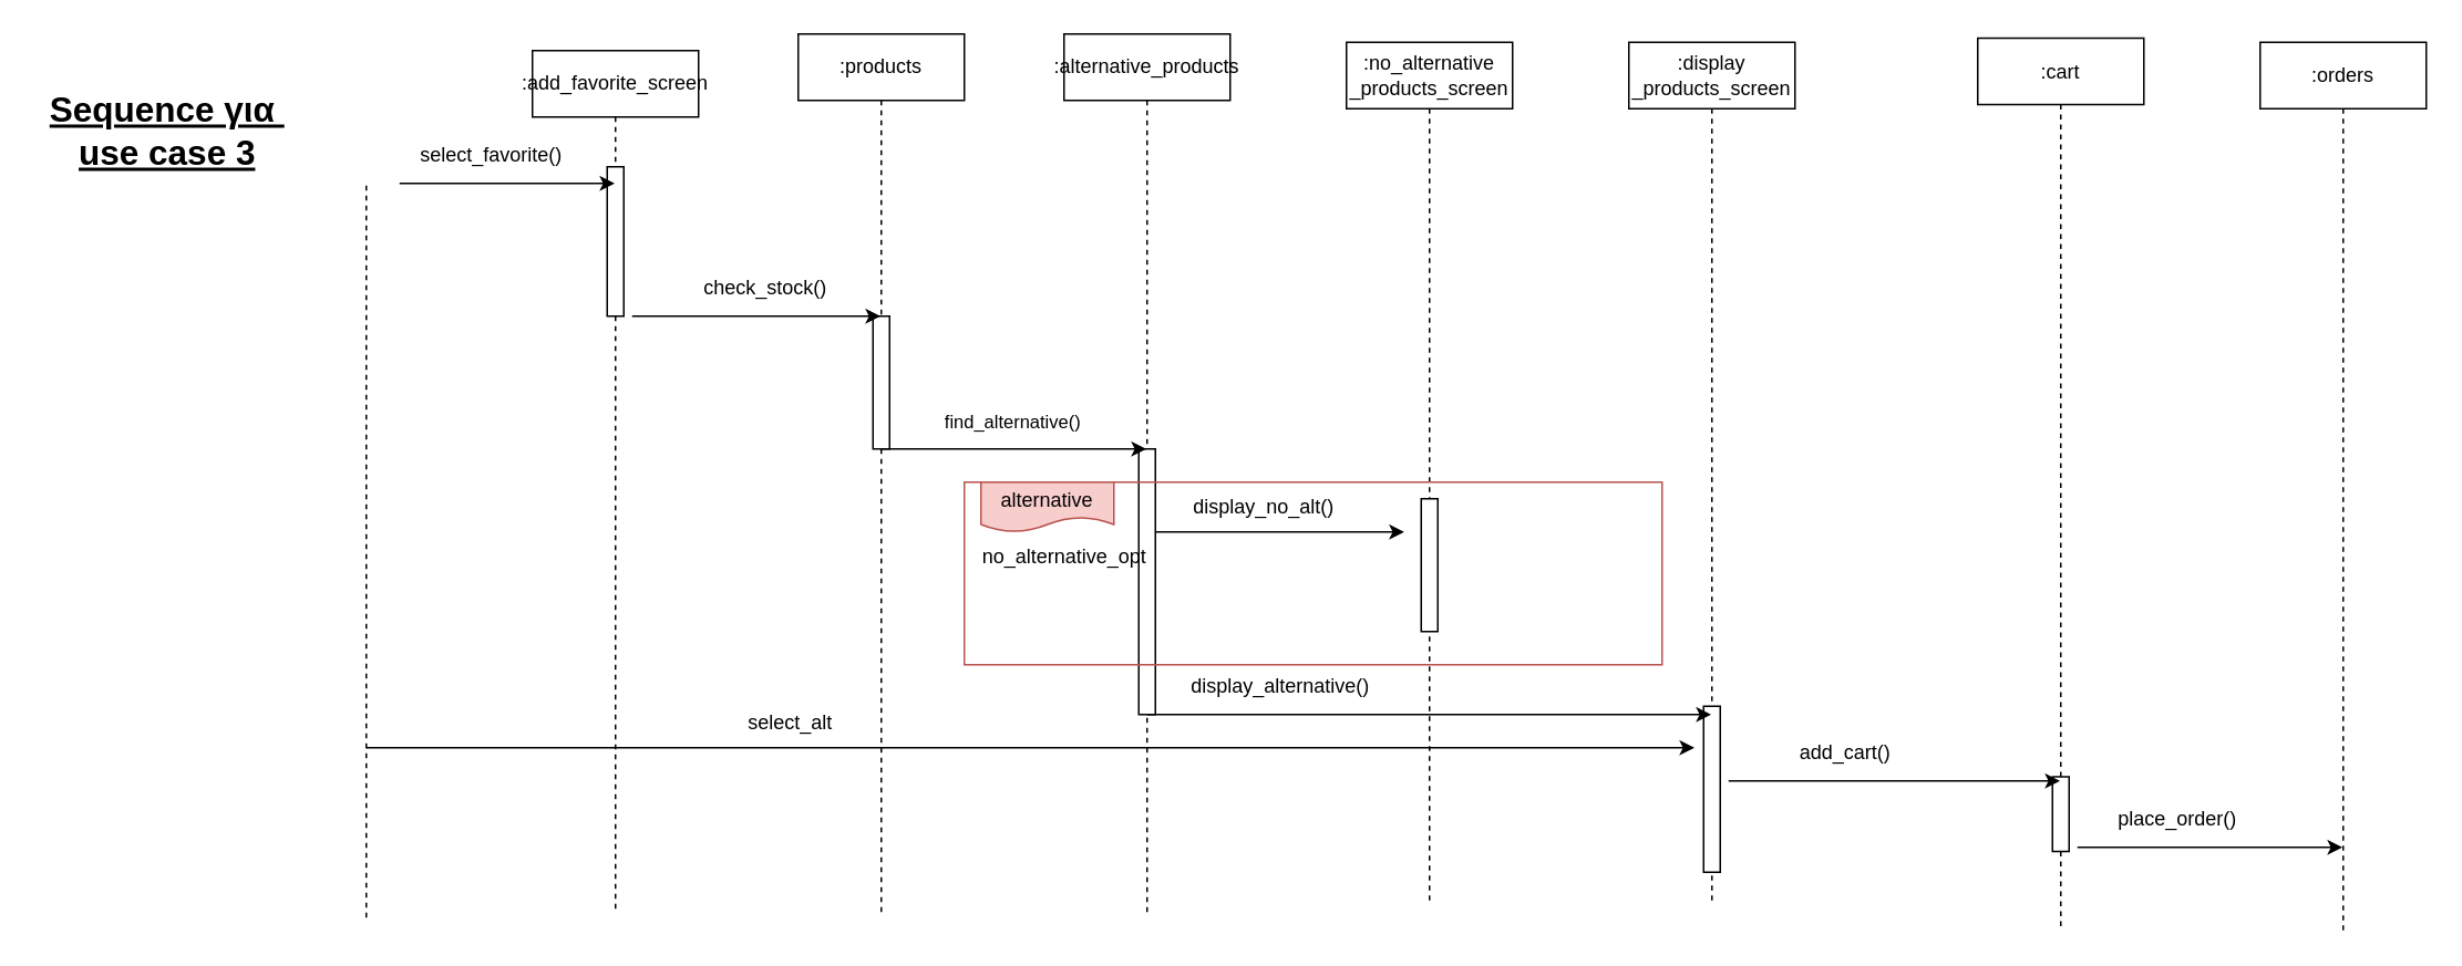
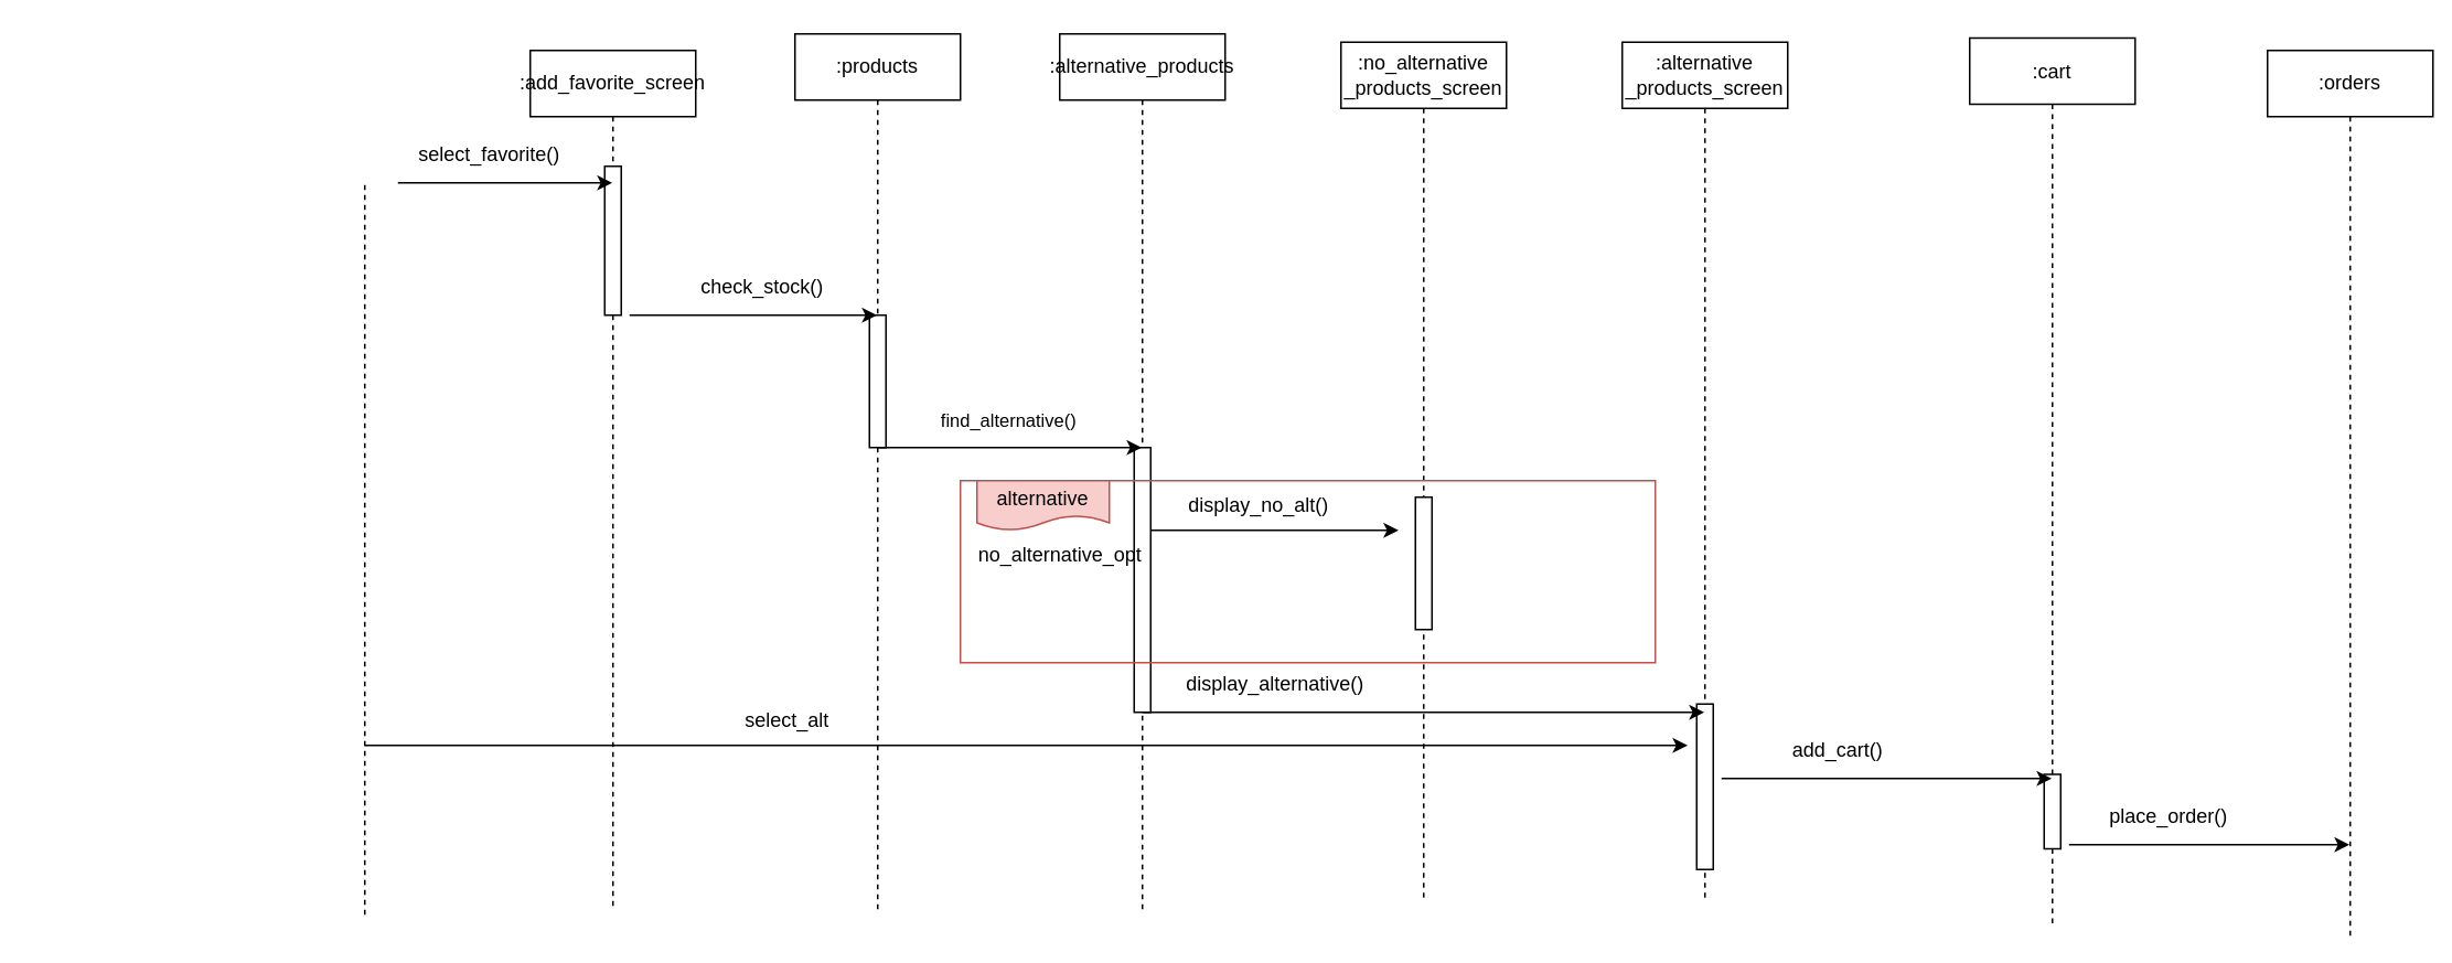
  <mxCell id="0" />
  <mxCell id="1" parent="0" />
  <mxCell id="2" value=":add_favorite_screen" style="shape=umlLifeline;perimeter=lifelinePerimeter;whiteSpace=wrap;html=1;container=0;dropTarget=0;collapsible=0;recursiveResize=0;outlineConnect=0;portConstraint=eastwest;newEdgeStyle={&quot;edgeStyle&quot;:&quot;elbowEdgeStyle&quot;,&quot;elbow&quot;:&quot;vertical&quot;,&quot;curved&quot;:0,&quot;rounded&quot;:0};" vertex="1" parent="1"><mxGeometry x="320" y="30" width="100" height="520" as="geometry" /></mxCell>
  <mxCell id="3" value="" style="html=1;points=[];perimeter=orthogonalPerimeter;outlineConnect=0;targetShapes=umlLifeline;portConstraint=eastwest;newEdgeStyle={&quot;edgeStyle&quot;:&quot;elbowEdgeStyle&quot;,&quot;elbow&quot;:&quot;vertical&quot;,&quot;curved&quot;:0,&quot;rounded&quot;:0};" vertex="1" parent="2"><mxGeometry x="45" y="70" width="10" height="90" as="geometry" /></mxCell>
  <mxCell id="4" value=":products" style="shape=umlLifeline;perimeter=lifelinePerimeter;whiteSpace=wrap;html=1;container=0;dropTarget=0;collapsible=0;recursiveResize=0;outlineConnect=0;portConstraint=eastwest;newEdgeStyle={&quot;edgeStyle&quot;:&quot;elbowEdgeStyle&quot;,&quot;elbow&quot;:&quot;vertical&quot;,&quot;curved&quot;:0,&quot;rounded&quot;:0};" vertex="1" parent="1"><mxGeometry x="480" y="20" width="100" height="530" as="geometry" /></mxCell>
  <mxCell id="5" value="" style="html=1;points=[];perimeter=orthogonalPerimeter;outlineConnect=0;targetShapes=umlLifeline;portConstraint=eastwest;newEdgeStyle={&quot;edgeStyle&quot;:&quot;elbowEdgeStyle&quot;,&quot;elbow&quot;:&quot;vertical&quot;,&quot;curved&quot;:0,&quot;rounded&quot;:0};" vertex="1" parent="4"><mxGeometry x="45" y="170" width="10" height="80" as="geometry" /></mxCell>
  <mxCell id="6" value="" style="endArrow=none;dashed=1;html=1;rounded=0;" edge="1" parent="1"><mxGeometry width="50" height="50" relative="1" as="geometry"><mxPoint x="220" y="552.286" as="sourcePoint" /><mxPoint x="220" y="110" as="targetPoint" /></mxGeometry></mxCell>
  <mxCell id="7" value=":alternative_products" style="shape=umlLifeline;perimeter=lifelinePerimeter;whiteSpace=wrap;html=1;container=0;dropTarget=0;collapsible=0;recursiveResize=0;outlineConnect=0;portConstraint=eastwest;newEdgeStyle={&quot;edgeStyle&quot;:&quot;elbowEdgeStyle&quot;,&quot;elbow&quot;:&quot;vertical&quot;,&quot;curved&quot;:0,&quot;rounded&quot;:0};" vertex="1" parent="1"><mxGeometry x="640" y="20" width="100" height="530" as="geometry" /></mxCell>
  <mxCell id="8" value="" style="html=1;points=[];perimeter=orthogonalPerimeter;outlineConnect=0;targetShapes=umlLifeline;portConstraint=eastwest;newEdgeStyle={&quot;edgeStyle&quot;:&quot;elbowEdgeStyle&quot;,&quot;elbow&quot;:&quot;vertical&quot;,&quot;curved&quot;:0,&quot;rounded&quot;:0};" vertex="1" parent="7"><mxGeometry x="45" y="250" width="10" height="160" as="geometry" /></mxCell>
  <mxCell id="9" value=":no_alternative&lt;div&gt;_products_screen&lt;/div&gt;" style="shape=umlLifeline;perimeter=lifelinePerimeter;whiteSpace=wrap;html=1;container=0;dropTarget=0;collapsible=0;recursiveResize=0;outlineConnect=0;portConstraint=eastwest;newEdgeStyle={&quot;edgeStyle&quot;:&quot;elbowEdgeStyle&quot;,&quot;elbow&quot;:&quot;vertical&quot;,&quot;curved&quot;:0,&quot;rounded&quot;:0};" vertex="1" parent="1"><mxGeometry x="810" y="25" width="100" height="520" as="geometry" /></mxCell>
  <mxCell id="10" value="" style="html=1;points=[];perimeter=orthogonalPerimeter;outlineConnect=0;targetShapes=umlLifeline;portConstraint=eastwest;newEdgeStyle={&quot;edgeStyle&quot;:&quot;elbowEdgeStyle&quot;,&quot;elbow&quot;:&quot;vertical&quot;,&quot;curved&quot;:0,&quot;rounded&quot;:0};" vertex="1" parent="9"><mxGeometry x="45" y="275" width="10" height="80" as="geometry" /></mxCell>
- <mxCell id="11" value=":display&lt;div&gt;_products_screen&lt;/div&gt;" style="shape=umlLifeline;perimeter=lifelinePerimeter;whiteSpace=wrap;html=1;container=0;dropTarget=0;collapsible=0;recursiveResize=0;outlineConnect=0;portConstraint=eastwest;newEdgeStyle={&quot;edgeStyle&quot;:&quot;elbowEdgeStyle&quot;,&quot;elbow&quot;:&quot;vertical&quot;,&quot;curved&quot;:0,&quot;rounded&quot;:0};" vertex="1" parent="1"><mxGeometry x="980" y="25" width="100" height="520" as="geometry" /></mxCell>
+ <mxCell id="11" value=":alternative&lt;div&gt;_products_screen&lt;/div&gt;" style="shape=umlLifeline;perimeter=lifelinePerimeter;whiteSpace=wrap;html=1;container=0;dropTarget=0;collapsible=0;recursiveResize=0;outlineConnect=0;portConstraint=eastwest;newEdgeStyle={&quot;edgeStyle&quot;:&quot;elbowEdgeStyle&quot;,&quot;elbow&quot;:&quot;vertical&quot;,&quot;curved&quot;:0,&quot;rounded&quot;:0};" vertex="1" parent="1"><mxGeometry x="980" y="25" width="100" height="520" as="geometry" /></mxCell>
  <mxCell id="12" value="" style="html=1;points=[];perimeter=orthogonalPerimeter;outlineConnect=0;targetShapes=umlLifeline;portConstraint=eastwest;newEdgeStyle={&quot;edgeStyle&quot;:&quot;elbowEdgeStyle&quot;,&quot;elbow&quot;:&quot;vertical&quot;,&quot;curved&quot;:0,&quot;rounded&quot;:0};" vertex="1" parent="11"><mxGeometry x="45" y="400" width="10" height="100" as="geometry" /></mxCell>
  <mxCell id="13" value=":cart" style="shape=umlLifeline;perimeter=lifelinePerimeter;whiteSpace=wrap;html=1;container=0;dropTarget=0;collapsible=0;recursiveResize=0;outlineConnect=0;portConstraint=eastwest;newEdgeStyle={&quot;edgeStyle&quot;:&quot;elbowEdgeStyle&quot;,&quot;elbow&quot;:&quot;vertical&quot;,&quot;curved&quot;:0,&quot;rounded&quot;:0};" vertex="1" parent="1"><mxGeometry x="1190" y="22.5" width="100" height="535" as="geometry" /></mxCell>
  <mxCell id="14" value="" style="html=1;points=[];perimeter=orthogonalPerimeter;outlineConnect=0;targetShapes=umlLifeline;portConstraint=eastwest;newEdgeStyle={&quot;edgeStyle&quot;:&quot;elbowEdgeStyle&quot;,&quot;elbow&quot;:&quot;vertical&quot;,&quot;curved&quot;:0,&quot;rounded&quot;:0};" vertex="1" parent="13"><mxGeometry x="45" y="445" width="10" height="45" as="geometry" /></mxCell>
  <mxCell id="15" value="" style="edgeStyle=none;orthogonalLoop=1;jettySize=auto;html=1;rounded=0;" edge="1" parent="1" target="2"><mxGeometry width="100" relative="1" as="geometry"><mxPoint x="240" y="110" as="sourcePoint" /><mxPoint x="340" y="110" as="targetPoint" /><Array as="points" /></mxGeometry></mxCell>
  <mxCell id="16" value="select_favorite()" style="text;html=1;align=center;verticalAlign=middle;resizable=0;points=[];autosize=1;strokeColor=none;fillColor=none;" vertex="1" parent="1"><mxGeometry x="240" y="78" width="110" height="30" as="geometry" /></mxCell>
  <mxCell id="17" value="" style="edgeStyle=none;orthogonalLoop=1;jettySize=auto;html=1;rounded=0;" edge="1" parent="1" target="4"><mxGeometry width="100" relative="1" as="geometry"><mxPoint x="380" y="190" as="sourcePoint" /><mxPoint x="480" y="190" as="targetPoint" /><Array as="points" /></mxGeometry></mxCell>
  <mxCell id="18" value="check_stock()" style="text;html=1;align=center;verticalAlign=middle;resizable=0;points=[];autosize=1;strokeColor=none;fillColor=none;" vertex="1" parent="1"><mxGeometry x="410" y="158" width="100" height="30" as="geometry" /></mxCell>
  <mxCell id="19" value="" style="edgeStyle=none;orthogonalLoop=1;jettySize=auto;html=1;rounded=0;" edge="1" parent="1" target="7"><mxGeometry width="100" relative="1" as="geometry"><mxPoint x="530" y="270" as="sourcePoint" /><mxPoint x="630" y="270" as="targetPoint" /><Array as="points" /></mxGeometry></mxCell>
  <mxCell id="20" value="find_alternative()" style="edgeLabel;html=1;align=center;verticalAlign=middle;resizable=0;points=[];" connectable="0" vertex="1" parent="19"><mxGeometry x="-0.018" y="17" relative="1" as="geometry"><mxPoint as="offset" /></mxGeometry></mxCell>
  <mxCell id="21" value="" style="edgeStyle=none;orthogonalLoop=1;jettySize=auto;html=1;rounded=0;" edge="1" parent="1" target="11"><mxGeometry width="100" relative="1" as="geometry"><mxPoint x="690" y="430" as="sourcePoint" /><mxPoint x="790" y="430" as="targetPoint" /><Array as="points" /></mxGeometry></mxCell>
  <mxCell id="22" value="display_alternative()" style="text;html=1;align=center;verticalAlign=middle;resizable=0;points=[];autosize=1;strokeColor=none;fillColor=none;" vertex="1" parent="1"><mxGeometry x="705" y="398" width="130" height="30" as="geometry" /></mxCell>
  <mxCell id="23" value="" style="edgeStyle=none;orthogonalLoop=1;jettySize=auto;html=1;rounded=0;" edge="1" parent="1"><mxGeometry width="100" relative="1" as="geometry"><mxPoint x="220" y="450" as="sourcePoint" /><mxPoint x="1019.5" y="450" as="targetPoint" /><Array as="points" /></mxGeometry></mxCell>
  <mxCell id="24" value="select_alt" style="text;html=1;align=center;verticalAlign=middle;resizable=0;points=[];autosize=1;strokeColor=none;fillColor=none;" vertex="1" parent="1"><mxGeometry x="440" y="420" width="70" height="30" as="geometry" /></mxCell>
  <mxCell id="25" value="" style="edgeStyle=none;orthogonalLoop=1;jettySize=auto;html=1;rounded=0;" edge="1" parent="1" target="13"><mxGeometry width="100" relative="1" as="geometry"><mxPoint x="1040" y="470" as="sourcePoint" /><mxPoint x="1140" y="470" as="targetPoint" /><Array as="points" /></mxGeometry></mxCell>
  <mxCell id="26" value="add_cart()" style="text;html=1;align=center;verticalAlign=middle;resizable=0;points=[];autosize=1;strokeColor=none;fillColor=none;" vertex="1" parent="1"><mxGeometry x="1070" y="438" width="80" height="30" as="geometry" /></mxCell>
  <mxCell id="27" value="" style="whiteSpace=wrap;html=1;fillColor=none;strokeColor=#B85450;" vertex="1" parent="1"><mxGeometry x="580" y="290" width="420" height="110" as="geometry" /></mxCell>
  <mxCell id="28" value="" style="edgeStyle=none;orthogonalLoop=1;jettySize=auto;html=1;rounded=0;" edge="1" parent="1"><mxGeometry width="100" relative="1" as="geometry"><mxPoint x="695.25" y="320" as="sourcePoint" /><mxPoint x="844.75" y="320" as="targetPoint" /><Array as="points" /></mxGeometry></mxCell>
  <mxCell id="29" value="display_no_alt()" style="text;html=1;align=center;verticalAlign=middle;resizable=0;points=[];autosize=1;strokeColor=none;fillColor=none;" vertex="1" parent="1"><mxGeometry x="705" y="290" width="110" height="30" as="geometry" /></mxCell>
  <mxCell id="30" value="alternative" style="shape=document;whiteSpace=wrap;html=1;boundedLbl=1;fillColor=#f8cecc;strokeColor=#b85450;" vertex="1" parent="1"><mxGeometry x="590" y="290" width="80" height="30" as="geometry" /></mxCell>
  <mxCell id="31" value="no_alternative_opt" style="text;html=1;align=center;verticalAlign=middle;resizable=0;points=[];autosize=1;strokeColor=none;fillColor=none;" vertex="1" parent="1"><mxGeometry x="580" y="320" width="120" height="30" as="geometry" /></mxCell>
- <mxCell id="32" value=":orders" style="shape=umlLifeline;perimeter=lifelinePerimeter;whiteSpace=wrap;html=1;container=0;dropTarget=0;collapsible=0;recursiveResize=0;outlineConnect=0;portConstraint=eastwest;newEdgeStyle={&quot;edgeStyle&quot;:&quot;elbowEdgeStyle&quot;,&quot;elbow&quot;:&quot;vertical&quot;,&quot;curved&quot;:0,&quot;rounded&quot;:0};" vertex="1" parent="1"><mxGeometry x="1360" y="25" width="100" height="535" as="geometry" /></mxCell>
+ <mxCell id="32" value=":orders" style="shape=umlLifeline;perimeter=lifelinePerimeter;whiteSpace=wrap;html=1;container=0;dropTarget=0;collapsible=0;recursiveResize=0;outlineConnect=0;portConstraint=eastwest;newEdgeStyle={&quot;edgeStyle&quot;:&quot;elbowEdgeStyle&quot;,&quot;elbow&quot;:&quot;vertical&quot;,&quot;curved&quot;:0,&quot;rounded&quot;:0};" vertex="1" parent="1"><mxGeometry x="1370" y="30" width="100" height="535" as="geometry" /></mxCell>
  <mxCell id="33" value="" style="edgeStyle=none;orthogonalLoop=1;jettySize=auto;html=1;rounded=0;" edge="1" parent="1" target="32"><mxGeometry width="100" relative="1" as="geometry"><mxPoint x="1250" y="510" as="sourcePoint" /><mxPoint x="1350" y="510" as="targetPoint" /><Array as="points" /></mxGeometry></mxCell>
  <mxCell id="34" value="place_order()" style="text;html=1;align=center;verticalAlign=middle;resizable=0;points=[];autosize=1;strokeColor=none;fillColor=none;" vertex="1" parent="1"><mxGeometry x="1265" y="478" width="90" height="30" as="geometry" /></mxCell>
- <mxCell id="35" value="&lt;font style=&quot;font-size: 21px;&quot;&gt;&lt;u&gt;&lt;b&gt;Sequence για&amp;nbsp;&lt;/b&gt;&lt;/u&gt;&lt;/font&gt;&lt;div style=&quot;font-size: 21px;&quot;&gt;&lt;font style=&quot;font-size: 21px;&quot;&gt;&lt;u&gt;&lt;b&gt;use case 3&lt;/b&gt;&lt;/u&gt;&lt;/font&gt;&lt;/div&gt;" style="text;html=1;align=center;verticalAlign=middle;resizable=0;points=[];autosize=1;strokeColor=none;fillColor=none;" vertex="1" parent="1"><mxGeometry x="20" y="48" width="160" height="60" as="geometry" /></mxCell>
